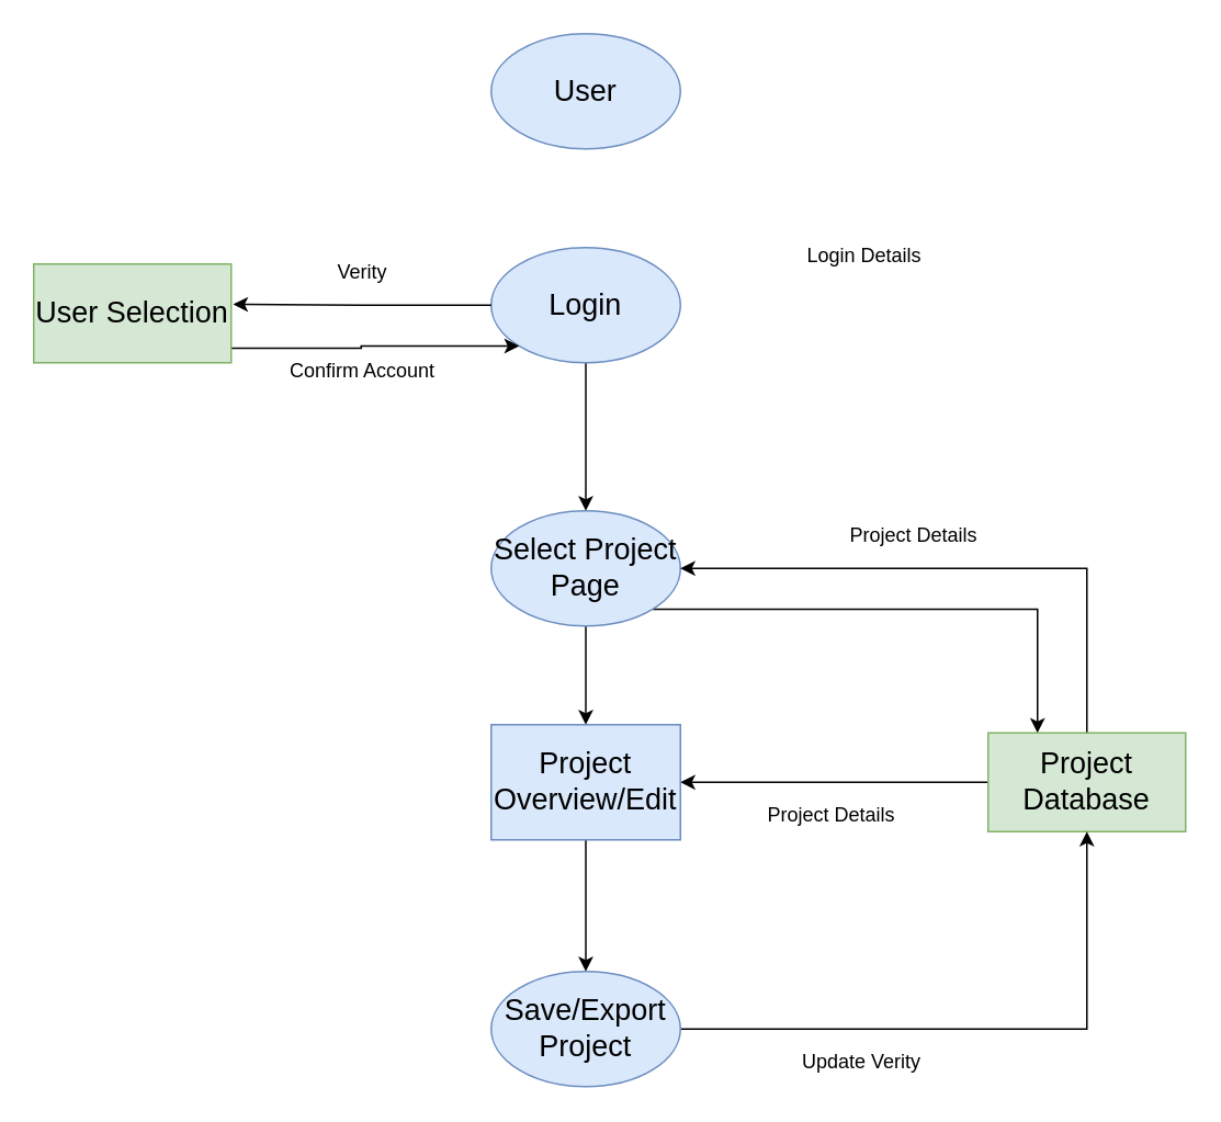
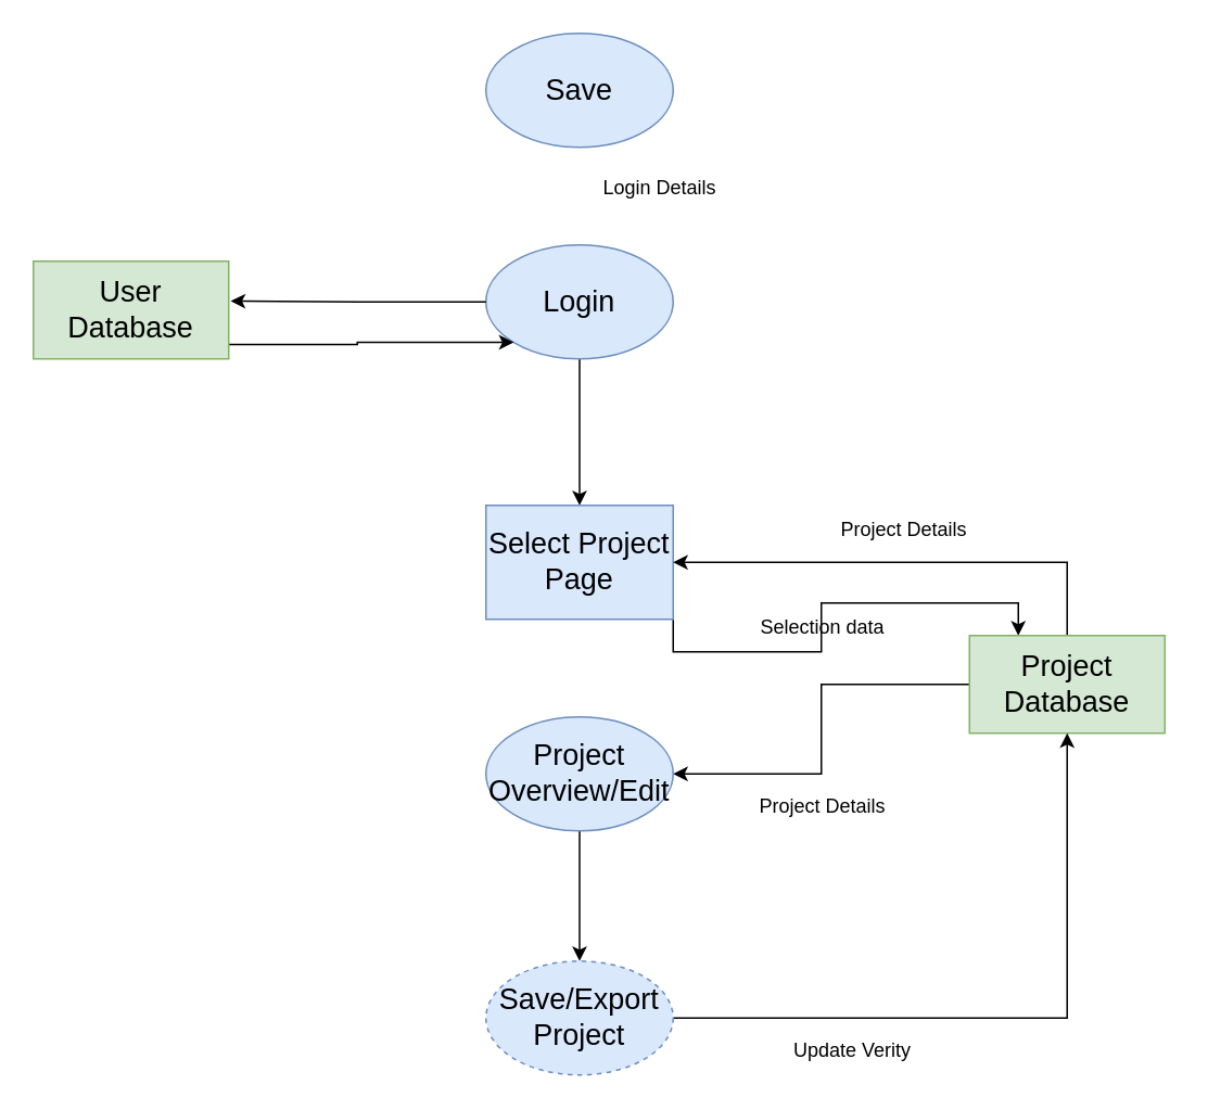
  <mxCell id="0" />
  <mxCell id="1" parent="0" />
- <mxCell id="2" value="&lt;font style=&quot;font-size: 18px;&quot;&gt;User&lt;/font&gt;" style="ellipse;whiteSpace=wrap;html=1;fillColor=#dae8fc;strokeColor=#6c8ebf;" vertex="1" parent="1"><mxGeometry x="298" y="20" width="115" height="70" as="geometry" /></mxCell>
+ <mxCell id="2" value="&lt;font style=&quot;font-size: 18px;&quot;&gt;Save&lt;/font&gt;" style="ellipse;whiteSpace=wrap;html=1;fillColor=#dae8fc;strokeColor=#6c8ebf;" vertex="1" parent="1"><mxGeometry x="298" y="20" width="115" height="70" as="geometry" /></mxCell>
  <mxCell id="3" style="edgeStyle=orthogonalEdgeStyle;rounded=0;orthogonalLoop=1;jettySize=auto;html=1;entryX=0.5;entryY=0;entryDx=0;entryDy=0;" edge="1" parent="1" source="4" target="13"><mxGeometry relative="1" as="geometry" /></mxCell>
  <mxCell id="4" value="&lt;font style=&quot;font-size: 18px;&quot;&gt;Login&lt;/font&gt;" style="ellipse;whiteSpace=wrap;html=1;fillColor=#dae8fc;strokeColor=#6c8ebf;" vertex="1" parent="1"><mxGeometry x="298" y="150" width="115" height="70" as="geometry" /></mxCell>
  <mxCell id="5" style="edgeStyle=orthogonalEdgeStyle;rounded=0;orthogonalLoop=1;jettySize=auto;html=1;exitX=0.989;exitY=0.853;exitDx=0;exitDy=0;entryX=0;entryY=1;entryDx=0;entryDy=0;exitPerimeter=0;" edge="1" parent="1" source="6" target="4"><mxGeometry relative="1" as="geometry" /></mxCell>
- <mxCell id="6" value="&lt;font style=&quot;font-size: 18px;&quot;&gt;User Selection&lt;/font&gt;" style="rounded=0;whiteSpace=wrap;html=1;fillColor=#d5e8d4;strokeColor=#82b366;" vertex="1" parent="1"><mxGeometry x="20" y="160" width="120" height="60" as="geometry" /></mxCell>
+ <mxCell id="6" value="&lt;font style=&quot;font-size: 18px;&quot;&gt;User Database&lt;/font&gt;" style="rounded=0;whiteSpace=wrap;html=1;fillColor=#d5e8d4;strokeColor=#82b366;" vertex="1" parent="1"><mxGeometry x="20" y="160" width="120" height="60" as="geometry" /></mxCell>
  <mxCell id="7" style="edgeStyle=orthogonalEdgeStyle;rounded=0;orthogonalLoop=1;jettySize=auto;html=1;exitX=0;exitY=0.5;exitDx=0;exitDy=0;entryX=1.01;entryY=0.408;entryDx=0;entryDy=0;entryPerimeter=0;" edge="1" parent="1" source="4" target="6"><mxGeometry relative="1" as="geometry" /></mxCell>
- <mxCell id="8" value="Verity" style="text;html=1;align=center;verticalAlign=middle;whiteSpace=wrap;rounded=0;" vertex="1" parent="1"><mxGeometry x="190" y="150" width="60" height="30" as="geometry" /></mxCell>
- <mxCell id="9" value="Confirm Account" style="text;html=1;align=center;verticalAlign=middle;whiteSpace=wrap;rounded=0;" vertex="1" parent="1"><mxGeometry x="155" y="210" width="130" height="30" as="geometry" /></mxCell>
- <mxCell id="10" value="Login Details" style="text;html=1;align=center;verticalAlign=middle;whiteSpace=wrap;rounded=0;" vertex="1" parent="1"><mxGeometry x="460" y="140" width="130" height="30" as="geometry" /></mxCell>
- <mxCell id="11" style="edgeStyle=orthogonalEdgeStyle;rounded=0;orthogonalLoop=1;jettySize=auto;html=1;" edge="1" parent="1" source="13" target="18"><mxGeometry relative="1" as="geometry" /></mxCell>
+ <mxCell id="10" value="Login Details" style="text;html=1;align=center;verticalAlign=middle;whiteSpace=wrap;rounded=0;" vertex="1" parent="1"><mxGeometry x="340" y="100" width="130" height="30" as="geometry" /></mxCell>
  <mxCell id="12" style="edgeStyle=orthogonalEdgeStyle;rounded=0;orthogonalLoop=1;jettySize=auto;html=1;exitX=1;exitY=1;exitDx=0;exitDy=0;entryX=0.25;entryY=0;entryDx=0;entryDy=0;" edge="1" parent="1" source="13" target="16"><mxGeometry relative="1" as="geometry" /></mxCell>
- <mxCell id="13" value="&lt;font style=&quot;font-size: 18px;&quot;&gt;Select Project Page&lt;/font&gt;" style="ellipse;whiteSpace=wrap;html=1;fillColor=#dae8fc;strokeColor=#6c8ebf;" vertex="1" parent="1"><mxGeometry x="298" y="310" width="115" height="70" as="geometry" /></mxCell>
+ <mxCell id="13" value="&lt;font style=&quot;font-size: 18px;&quot;&gt;Select Project Page&lt;/font&gt;" style="whiteSpace=wrap;html=1;fillColor=#dae8fc;strokeColor=#6c8ebf;rounded=0;" vertex="1" parent="1"><mxGeometry x="298" y="310" width="115" height="70" as="geometry" /></mxCell>
  <mxCell id="14" style="edgeStyle=orthogonalEdgeStyle;rounded=0;orthogonalLoop=1;jettySize=auto;html=1;entryX=1;entryY=0.5;entryDx=0;entryDy=0;exitX=0.5;exitY=0;exitDx=0;exitDy=0;" edge="1" parent="1" source="16" target="13"><mxGeometry relative="1" as="geometry" /></mxCell>
  <mxCell id="15" style="edgeStyle=orthogonalEdgeStyle;rounded=0;orthogonalLoop=1;jettySize=auto;html=1;exitX=0;exitY=0.5;exitDx=0;exitDy=0;entryX=1;entryY=0.5;entryDx=0;entryDy=0;" edge="1" parent="1" source="16" target="18"><mxGeometry relative="1" as="geometry" /></mxCell>
- <mxCell id="16" value="&lt;font style=&quot;font-size: 18px;&quot;&gt;Project Database&lt;/font&gt;" style="rounded=0;whiteSpace=wrap;html=1;fillColor=#d5e8d4;strokeColor=#82b366;" vertex="1" parent="1"><mxGeometry x="600" y="445" width="120" height="60" as="geometry" /></mxCell>
+ <mxCell id="16" value="&lt;font style=&quot;font-size: 18px;&quot;&gt;Project Database&lt;/font&gt;" style="rounded=0;whiteSpace=wrap;html=1;fillColor=#d5e8d4;strokeColor=#82b366;" vertex="1" parent="1"><mxGeometry x="595" y="390" width="120" height="60" as="geometry" /></mxCell>
  <mxCell id="17" style="edgeStyle=orthogonalEdgeStyle;rounded=0;orthogonalLoop=1;jettySize=auto;html=1;" edge="1" parent="1" source="18" target="20"><mxGeometry relative="1" as="geometry" /></mxCell>
- <mxCell id="18" value="&lt;font style=&quot;font-size: 18px;&quot;&gt;Project Overview/Edit&lt;/font&gt;" style="whiteSpace=wrap;html=1;fillColor=#dae8fc;strokeColor=#6c8ebf;rounded=0;" vertex="1" parent="1"><mxGeometry x="298" y="440" width="115" height="70" as="geometry" /></mxCell>
+ <mxCell id="18" value="&lt;font style=&quot;font-size: 18px;&quot;&gt;Project Overview/Edit&lt;/font&gt;" style="ellipse;whiteSpace=wrap;html=1;fillColor=#dae8fc;strokeColor=#6c8ebf;" vertex="1" parent="1"><mxGeometry x="298" y="440" width="115" height="70" as="geometry" /></mxCell>
  <mxCell id="19" style="edgeStyle=orthogonalEdgeStyle;rounded=0;orthogonalLoop=1;jettySize=auto;html=1;" edge="1" parent="1" source="20" target="16"><mxGeometry relative="1" as="geometry" /></mxCell>
- <mxCell id="20" value="&lt;font style=&quot;font-size: 18px;&quot;&gt;Save/Export Project&lt;/font&gt;" style="ellipse;whiteSpace=wrap;html=1;fillColor=#dae8fc;strokeColor=#6c8ebf;" vertex="1" parent="1"><mxGeometry x="298" y="590" width="115" height="70" as="geometry" /></mxCell>
+ <mxCell id="20" value="&lt;font style=&quot;font-size: 18px;&quot;&gt;Save/Export Project&lt;/font&gt;" style="ellipse;whiteSpace=wrap;html=1;fillColor=#dae8fc;strokeColor=#6c8ebf;dashed=1;" vertex="1" parent="1"><mxGeometry x="298" y="590" width="115" height="70" as="geometry" /></mxCell>
  <mxCell id="21" value="Project Details" style="text;html=1;align=center;verticalAlign=middle;whiteSpace=wrap;rounded=0;" vertex="1" parent="1"><mxGeometry x="490" y="310" width="130" height="30" as="geometry" /></mxCell>
+ <mxCell id="22" value="Selection data" style="text;html=1;align=center;verticalAlign=middle;whiteSpace=wrap;rounded=0;" vertex="1" parent="1"><mxGeometry x="440" y="370" width="130" height="30" as="geometry" /></mxCell>
  <mxCell id="23" value="Project Details" style="text;html=1;align=center;verticalAlign=middle;whiteSpace=wrap;rounded=0;" vertex="1" parent="1"><mxGeometry x="440" y="480" width="130" height="30" as="geometry" /></mxCell>
  <mxCell id="24" value="Update Verity&amp;nbsp;" style="text;html=1;align=center;verticalAlign=middle;whiteSpace=wrap;rounded=0;" vertex="1" parent="1"><mxGeometry x="460" y="630" width="130" height="30" as="geometry" /></mxCell>
